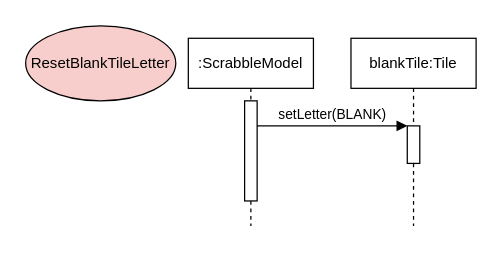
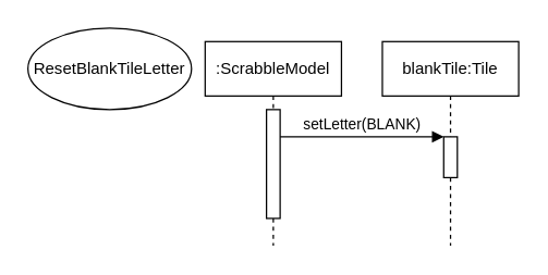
  <mxCell id="0" />
  <mxCell id="1" parent="0" />
  <mxCell id="2" value=":ScrabbleModel" style="shape=umlLifeline;perimeter=lifelinePerimeter;whiteSpace=wrap;html=1;container=1;collapsible=0;recursiveResize=0;outlineConnect=0;" vertex="1" parent="1"><mxGeometry x="150" y="30" width="100" height="150" as="geometry" /></mxCell>
  <mxCell id="3" value="" style="html=1;points=[];perimeter=orthogonalPerimeter;" vertex="1" parent="2"><mxGeometry x="45" y="50" width="10" height="80" as="geometry" /></mxCell>
  <mxCell id="4" value="blankTile:Tile" style="shape=umlLifeline;perimeter=lifelinePerimeter;whiteSpace=wrap;html=1;container=1;collapsible=0;recursiveResize=0;outlineConnect=0;" vertex="1" parent="1"><mxGeometry x="280" y="30" width="100" height="150" as="geometry" /></mxCell>
  <mxCell id="5" value="" style="html=1;points=[];perimeter=orthogonalPerimeter;" vertex="1" parent="4"><mxGeometry x="45" y="70" width="10" height="30" as="geometry" /></mxCell>
- <mxCell id="6" value="ResetBlankTileLetter" style="ellipse;whiteSpace=wrap;html=1;fillColor=#f8cecc;" vertex="1" parent="1"><mxGeometry x="20" y="20" width="120" height="60" as="geometry" /></mxCell>
+ <mxCell id="6" value="ResetBlankTileLetter" style="ellipse;whiteSpace=wrap;html=1;" vertex="1" parent="1"><mxGeometry x="20" y="20" width="120" height="60" as="geometry" /></mxCell>
  <mxCell id="7" value="setLetter(BLANK)" style="html=1;verticalAlign=bottom;endArrow=block;entryX=0;entryY=0;rounded=0;" edge="1" target="5" parent="1" source="3"><mxGeometry relative="1" as="geometry"><mxPoint x="255" y="90" as="sourcePoint" /></mxGeometry></mxCell>
